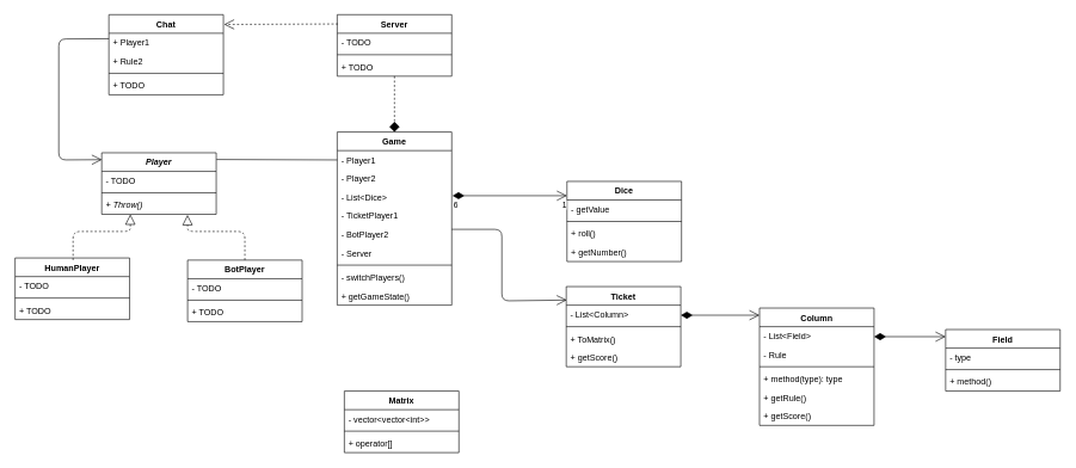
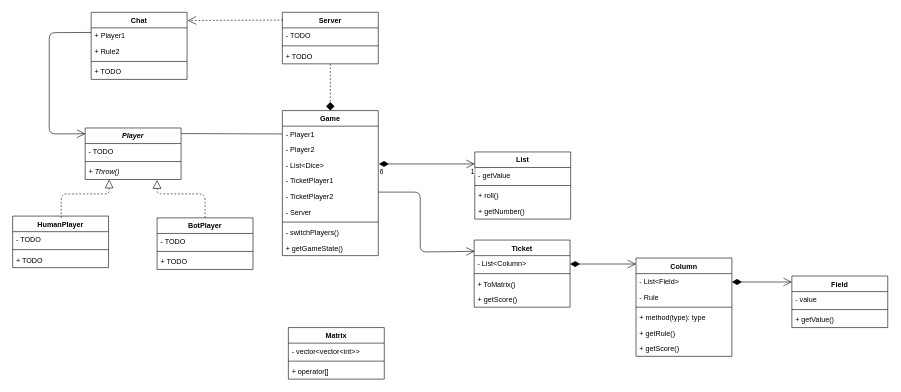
  <mxCell id="0" style=";html=1;" />
  <mxCell id="1" style=";html=1;" parent="0" />
  <mxCell id="2" value="Game" style="swimlane;fontStyle=1;align=center;verticalAlign=top;childLayout=stackLayout;horizontal=1;startSize=26;horizontalStack=0;resizeParent=1;resizeParentMax=0;resizeLast=0;collapsible=1;marginBottom=0;" parent="1" vertex="1"><mxGeometry x="470" y="184" width="160" height="242" as="geometry" /></mxCell>
  <mxCell id="3" value="- Player1&#10;" style="text;strokeColor=none;fillColor=none;align=left;verticalAlign=top;spacingLeft=4;spacingRight=4;overflow=hidden;rotatable=0;points=[[0,0.5],[1,0.5]];portConstraint=eastwest;" parent="2" vertex="1"><mxGeometry y="26" width="160" height="26" as="geometry" /></mxCell>
  <mxCell id="4" value="- Player2" style="text;strokeColor=none;fillColor=none;align=left;verticalAlign=top;spacingLeft=4;spacingRight=4;overflow=hidden;rotatable=0;points=[[0,0.5],[1,0.5]];portConstraint=eastwest;" parent="2" vertex="1"><mxGeometry y="52" width="160" height="26" as="geometry" /></mxCell>
  <mxCell id="5" value="- List&lt;Dice&gt;&#10;&#10;" style="text;strokeColor=none;fillColor=none;align=left;verticalAlign=top;spacingLeft=4;spacingRight=4;overflow=hidden;rotatable=0;points=[[0,0.5],[1,0.5]];portConstraint=eastwest;" parent="2" vertex="1"><mxGeometry y="78" width="160" height="26" as="geometry" /></mxCell>
  <mxCell id="6" value="- TicketPlayer1" style="text;strokeColor=none;fillColor=none;align=left;verticalAlign=top;spacingLeft=4;spacingRight=4;overflow=hidden;rotatable=0;points=[[0,0.5],[1,0.5]];portConstraint=eastwest;" vertex="1" parent="2"><mxGeometry y="104" width="160" height="26" as="geometry" /></mxCell>
- <mxCell id="7" value="- BotPlayer2" style="text;strokeColor=none;fillColor=none;align=left;verticalAlign=top;spacingLeft=4;spacingRight=4;overflow=hidden;rotatable=0;points=[[0,0.5],[1,0.5]];portConstraint=eastwest;" vertex="1" parent="2"><mxGeometry y="130" width="160" height="26" as="geometry" /></mxCell>
+ <mxCell id="7" value="- TicketPlayer2" style="text;strokeColor=none;fillColor=none;align=left;verticalAlign=top;spacingLeft=4;spacingRight=4;overflow=hidden;rotatable=0;points=[[0,0.5],[1,0.5]];portConstraint=eastwest;" vertex="1" parent="2"><mxGeometry y="130" width="160" height="26" as="geometry" /></mxCell>
  <mxCell id="8" value="- Server&#10;" style="text;strokeColor=none;fillColor=none;align=left;verticalAlign=top;spacingLeft=4;spacingRight=4;overflow=hidden;rotatable=0;points=[[0,0.5],[1,0.5]];portConstraint=eastwest;" parent="2" vertex="1"><mxGeometry y="156" width="160" height="26" as="geometry" /></mxCell>
  <mxCell id="9" value="" style="line;strokeWidth=1;fillColor=none;align=left;verticalAlign=middle;spacingTop=-1;spacingLeft=3;spacingRight=3;rotatable=0;labelPosition=right;points=[];portConstraint=eastwest;" parent="2" vertex="1"><mxGeometry y="182" width="160" height="8" as="geometry" /></mxCell>
  <mxCell id="10" value="- switchPlayers()" style="text;strokeColor=none;fillColor=none;align=left;verticalAlign=top;spacingLeft=4;spacingRight=4;overflow=hidden;rotatable=0;points=[[0,0.5],[1,0.5]];portConstraint=eastwest;" parent="2" vertex="1"><mxGeometry y="190" width="160" height="26" as="geometry" /></mxCell>
  <mxCell id="11" value="+ getGameState()" style="text;strokeColor=none;fillColor=none;align=left;verticalAlign=top;spacingLeft=4;spacingRight=4;overflow=hidden;rotatable=0;points=[[0,0.5],[1,0.5]];portConstraint=eastwest;" parent="2" vertex="1"><mxGeometry y="216" width="160" height="26" as="geometry" /></mxCell>
- <mxCell id="12" value="Dice" style="swimlane;fontStyle=1;align=center;verticalAlign=top;childLayout=stackLayout;horizontal=1;startSize=26;horizontalStack=0;resizeParent=1;resizeParentMax=0;resizeLast=0;collapsible=1;marginBottom=0;" parent="1" vertex="1"><mxGeometry x="791" y="253" width="160" height="112" as="geometry" /></mxCell>
+ <mxCell id="12" value="List" style="swimlane;fontStyle=1;align=center;verticalAlign=top;childLayout=stackLayout;horizontal=1;startSize=26;horizontalStack=0;resizeParent=1;resizeParentMax=0;resizeLast=0;collapsible=1;marginBottom=0;" parent="1" vertex="1"><mxGeometry x="791" y="253" width="160" height="112" as="geometry" /></mxCell>
  <mxCell id="13" value="- getValue" style="text;strokeColor=none;fillColor=none;align=left;verticalAlign=top;spacingLeft=4;spacingRight=4;overflow=hidden;rotatable=0;points=[[0,0.5],[1,0.5]];portConstraint=eastwest;" parent="12" vertex="1"><mxGeometry y="26" width="160" height="26" as="geometry" /></mxCell>
  <mxCell id="14" value="" style="line;strokeWidth=1;fillColor=none;align=left;verticalAlign=middle;spacingTop=-1;spacingLeft=3;spacingRight=3;rotatable=0;labelPosition=right;points=[];portConstraint=eastwest;" parent="12" vertex="1"><mxGeometry y="52" width="160" height="8" as="geometry" /></mxCell>
  <mxCell id="15" value="+ roll()" style="text;strokeColor=none;fillColor=none;align=left;verticalAlign=top;spacingLeft=4;spacingRight=4;overflow=hidden;rotatable=0;points=[[0,0.5],[1,0.5]];portConstraint=eastwest;" parent="12" vertex="1"><mxGeometry y="60" width="160" height="26" as="geometry" /></mxCell>
  <mxCell id="16" value="+ getNumber()" style="text;strokeColor=none;fillColor=none;align=left;verticalAlign=top;spacingLeft=4;spacingRight=4;overflow=hidden;rotatable=0;points=[[0,0.5],[1,0.5]];portConstraint=eastwest;" parent="12" vertex="1"><mxGeometry y="86" width="160" height="26" as="geometry" /></mxCell>
  <mxCell id="17" value="Server" style="swimlane;fontStyle=1;align=center;verticalAlign=top;childLayout=stackLayout;horizontal=1;startSize=26;horizontalStack=0;resizeParent=1;resizeParentMax=0;resizeLast=0;collapsible=1;marginBottom=0;" parent="1" vertex="1"><mxGeometry x="470" y="20" width="160" height="86" as="geometry" /></mxCell>
  <mxCell id="18" value="- TODO" style="text;strokeColor=none;fillColor=none;align=left;verticalAlign=top;spacingLeft=4;spacingRight=4;overflow=hidden;rotatable=0;points=[[0,0.5],[1,0.5]];portConstraint=eastwest;" parent="17" vertex="1"><mxGeometry y="26" width="160" height="26" as="geometry" /></mxCell>
  <mxCell id="19" value="" style="line;strokeWidth=1;fillColor=none;align=left;verticalAlign=middle;spacingTop=-1;spacingLeft=3;spacingRight=3;rotatable=0;labelPosition=right;points=[];portConstraint=eastwest;" parent="17" vertex="1"><mxGeometry y="52" width="160" height="8" as="geometry" /></mxCell>
  <mxCell id="20" value="+ TODO" style="text;strokeColor=none;fillColor=none;align=left;verticalAlign=top;spacingLeft=4;spacingRight=4;overflow=hidden;rotatable=0;points=[[0,0.5],[1,0.5]];portConstraint=eastwest;" parent="17" vertex="1"><mxGeometry y="60" width="160" height="26" as="geometry" /></mxCell>
  <mxCell id="21" value="Ticket&#10;" style="swimlane;fontStyle=1;align=center;verticalAlign=top;childLayout=stackLayout;horizontal=1;startSize=26;horizontalStack=0;resizeParent=1;resizeParentMax=0;resizeLast=0;collapsible=1;marginBottom=0;" parent="1" vertex="1"><mxGeometry x="790" y="400" width="160" height="112" as="geometry" /></mxCell>
  <mxCell id="22" value="- List&lt;Column&gt;" style="text;strokeColor=none;fillColor=none;align=left;verticalAlign=top;spacingLeft=4;spacingRight=4;overflow=hidden;rotatable=0;points=[[0,0.5],[1,0.5]];portConstraint=eastwest;" parent="21" vertex="1"><mxGeometry y="26" width="160" height="26" as="geometry" /></mxCell>
  <mxCell id="23" value="" style="line;strokeWidth=1;fillColor=none;align=left;verticalAlign=middle;spacingTop=-1;spacingLeft=3;spacingRight=3;rotatable=0;labelPosition=right;points=[];portConstraint=eastwest;" parent="21" vertex="1"><mxGeometry y="52" width="160" height="8" as="geometry" /></mxCell>
  <mxCell id="24" value="+ ToMatrix()" style="text;strokeColor=none;fillColor=none;align=left;verticalAlign=top;spacingLeft=4;spacingRight=4;overflow=hidden;rotatable=0;points=[[0,0.5],[1,0.5]];portConstraint=eastwest;" parent="21" vertex="1"><mxGeometry y="60" width="160" height="26" as="geometry" /></mxCell>
  <mxCell id="25" value="+ getScore()" style="text;strokeColor=none;fillColor=none;align=left;verticalAlign=top;spacingLeft=4;spacingRight=4;overflow=hidden;rotatable=0;points=[[0,0.5],[1,0.5]];portConstraint=eastwest;" parent="21" vertex="1"><mxGeometry y="86" width="160" height="26" as="geometry" /></mxCell>
  <mxCell id="26" value="Column&#10;" style="swimlane;fontStyle=1;align=center;verticalAlign=top;childLayout=stackLayout;horizontal=1;startSize=26;horizontalStack=0;resizeParent=1;resizeParentMax=0;resizeLast=0;collapsible=1;marginBottom=0;" parent="1" vertex="1"><mxGeometry x="1060" y="430" width="160" height="164" as="geometry" /></mxCell>
  <mxCell id="27" value="- List&lt;Field&gt;" style="text;strokeColor=none;fillColor=none;align=left;verticalAlign=top;spacingLeft=4;spacingRight=4;overflow=hidden;rotatable=0;points=[[0,0.5],[1,0.5]];portConstraint=eastwest;" parent="26" vertex="1"><mxGeometry y="26" width="160" height="26" as="geometry" /></mxCell>
  <mxCell id="28" value="- Rule" style="text;strokeColor=none;fillColor=none;align=left;verticalAlign=top;spacingLeft=4;spacingRight=4;overflow=hidden;rotatable=0;points=[[0,0.5],[1,0.5]];portConstraint=eastwest;" parent="26" vertex="1"><mxGeometry y="52" width="160" height="26" as="geometry" /></mxCell>
  <mxCell id="29" value="" style="line;strokeWidth=1;fillColor=none;align=left;verticalAlign=middle;spacingTop=-1;spacingLeft=3;spacingRight=3;rotatable=0;labelPosition=right;points=[];portConstraint=eastwest;" parent="26" vertex="1"><mxGeometry y="78" width="160" height="8" as="geometry" /></mxCell>
  <mxCell id="30" value="+ method(type): type" style="text;strokeColor=none;fillColor=none;align=left;verticalAlign=top;spacingLeft=4;spacingRight=4;overflow=hidden;rotatable=0;points=[[0,0.5],[1,0.5]];portConstraint=eastwest;" parent="26" vertex="1"><mxGeometry y="86" width="160" height="26" as="geometry" /></mxCell>
  <mxCell id="31" value="+ getRule()" style="text;strokeColor=none;fillColor=none;align=left;verticalAlign=top;spacingLeft=4;spacingRight=4;overflow=hidden;rotatable=0;points=[[0,0.5],[1,0.5]];portConstraint=eastwest;" parent="26" vertex="1"><mxGeometry y="112" width="160" height="26" as="geometry" /></mxCell>
  <mxCell id="32" value="+ getScore()" style="text;strokeColor=none;fillColor=none;align=left;verticalAlign=top;spacingLeft=4;spacingRight=4;overflow=hidden;rotatable=0;points=[[0,0.5],[1,0.5]];portConstraint=eastwest;" parent="26" vertex="1"><mxGeometry y="138" width="160" height="26" as="geometry" /></mxCell>
  <mxCell id="33" value="Field" style="swimlane;fontStyle=1;align=center;verticalAlign=top;childLayout=stackLayout;horizontal=1;startSize=26;horizontalStack=0;resizeParent=1;resizeParentMax=0;resizeLast=0;collapsible=1;marginBottom=0;" parent="1" vertex="1"><mxGeometry x="1320" y="460" width="160" height="86" as="geometry" /></mxCell>
- <mxCell id="34" value="- type" style="text;strokeColor=none;fillColor=none;align=left;verticalAlign=top;spacingLeft=4;spacingRight=4;overflow=hidden;rotatable=0;points=[[0,0.5],[1,0.5]];portConstraint=eastwest;" parent="33" vertex="1"><mxGeometry y="26" width="160" height="26" as="geometry" /></mxCell>
+ <mxCell id="34" value="- value" style="text;strokeColor=none;fillColor=none;align=left;verticalAlign=top;spacingLeft=4;spacingRight=4;overflow=hidden;rotatable=0;points=[[0,0.5],[1,0.5]];portConstraint=eastwest;" parent="33" vertex="1"><mxGeometry y="26" width="160" height="26" as="geometry" /></mxCell>
  <mxCell id="35" value="" style="line;strokeWidth=1;fillColor=none;align=left;verticalAlign=middle;spacingTop=-1;spacingLeft=3;spacingRight=3;rotatable=0;labelPosition=right;points=[];portConstraint=eastwest;" parent="33" vertex="1"><mxGeometry y="52" width="160" height="8" as="geometry" /></mxCell>
- <mxCell id="36" value="+ method()" style="text;strokeColor=none;fillColor=none;align=left;verticalAlign=top;spacingLeft=4;spacingRight=4;overflow=hidden;rotatable=0;points=[[0,0.5],[1,0.5]];portConstraint=eastwest;" parent="33" vertex="1"><mxGeometry y="60" width="160" height="26" as="geometry" /></mxCell>
+ <mxCell id="36" value="+ getValue()" style="text;strokeColor=none;fillColor=none;align=left;verticalAlign=top;spacingLeft=4;spacingRight=4;overflow=hidden;rotatable=0;points=[[0,0.5],[1,0.5]];portConstraint=eastwest;" parent="33" vertex="1"><mxGeometry y="60" width="160" height="26" as="geometry" /></mxCell>
  <mxCell id="37" value="Chat" style="swimlane;fontStyle=1;align=center;verticalAlign=top;childLayout=stackLayout;horizontal=1;startSize=26;horizontalStack=0;resizeParent=1;resizeParentMax=0;resizeLast=0;collapsible=1;marginBottom=0;" parent="1" vertex="1"><mxGeometry x="151" y="20" width="160" height="112" as="geometry" /></mxCell>
  <mxCell id="38" value="+ Player1" style="text;strokeColor=none;fillColor=none;align=left;verticalAlign=top;spacingLeft=4;spacingRight=4;overflow=hidden;rotatable=0;points=[[0,0.5],[1,0.5]];portConstraint=eastwest;" parent="37" vertex="1"><mxGeometry y="26" width="160" height="26" as="geometry" /></mxCell>
  <mxCell id="39" value="+ Rule2" style="text;strokeColor=none;fillColor=none;align=left;verticalAlign=top;spacingLeft=4;spacingRight=4;overflow=hidden;rotatable=0;points=[[0,0.5],[1,0.5]];portConstraint=eastwest;" parent="37" vertex="1"><mxGeometry y="52" width="160" height="26" as="geometry" /></mxCell>
  <mxCell id="40" value="" style="line;strokeWidth=1;fillColor=none;align=left;verticalAlign=middle;spacingTop=-1;spacingLeft=3;spacingRight=3;rotatable=0;labelPosition=right;points=[];portConstraint=eastwest;" parent="37" vertex="1"><mxGeometry y="78" width="160" height="8" as="geometry" /></mxCell>
  <mxCell id="41" value="+ TODO" style="text;strokeColor=none;fillColor=none;align=left;verticalAlign=top;spacingLeft=4;spacingRight=4;overflow=hidden;rotatable=0;points=[[0,0.5],[1,0.5]];portConstraint=eastwest;" parent="37" vertex="1"><mxGeometry y="86" width="160" height="26" as="geometry" /></mxCell>
  <mxCell id="42" value="HumanPlayer" style="swimlane;fontStyle=1;align=center;verticalAlign=top;childLayout=stackLayout;horizontal=1;startSize=26;horizontalStack=0;resizeParent=1;resizeParentMax=0;resizeLast=0;collapsible=1;marginBottom=0;" parent="1" vertex="1"><mxGeometry x="20" y="360" width="160" height="86" as="geometry" /></mxCell>
  <mxCell id="43" value="- TODO" style="text;strokeColor=none;fillColor=none;align=left;verticalAlign=top;spacingLeft=4;spacingRight=4;overflow=hidden;rotatable=0;points=[[0,0.5],[1,0.5]];portConstraint=eastwest;" parent="42" vertex="1"><mxGeometry y="26" width="160" height="26" as="geometry" /></mxCell>
  <mxCell id="44" value="" style="line;strokeWidth=1;fillColor=none;align=left;verticalAlign=middle;spacingTop=-1;spacingLeft=3;spacingRight=3;rotatable=0;labelPosition=right;points=[];portConstraint=eastwest;" parent="42" vertex="1"><mxGeometry y="52" width="160" height="8" as="geometry" /></mxCell>
  <mxCell id="45" value="+ TODO" style="text;strokeColor=none;fillColor=none;align=left;verticalAlign=top;spacingLeft=4;spacingRight=4;overflow=hidden;rotatable=0;points=[[0,0.5],[1,0.5]];portConstraint=eastwest;" parent="42" vertex="1"><mxGeometry y="60" width="160" height="26" as="geometry" /></mxCell>
  <mxCell id="46" value="BotPlayer" style="swimlane;fontStyle=1;align=center;verticalAlign=top;childLayout=stackLayout;horizontal=1;startSize=26;horizontalStack=0;resizeParent=1;resizeParentMax=0;resizeLast=0;collapsible=1;marginBottom=0;" parent="1" vertex="1"><mxGeometry x="261" y="363" width="160" height="86" as="geometry" /></mxCell>
  <mxCell id="47" value="- TODO" style="text;strokeColor=none;fillColor=none;align=left;verticalAlign=top;spacingLeft=4;spacingRight=4;overflow=hidden;rotatable=0;points=[[0,0.5],[1,0.5]];portConstraint=eastwest;" parent="46" vertex="1"><mxGeometry y="26" width="160" height="26" as="geometry" /></mxCell>
  <mxCell id="48" value="" style="line;strokeWidth=1;fillColor=none;align=left;verticalAlign=middle;spacingTop=-1;spacingLeft=3;spacingRight=3;rotatable=0;labelPosition=right;points=[];portConstraint=eastwest;" parent="46" vertex="1"><mxGeometry y="52" width="160" height="8" as="geometry" /></mxCell>
  <mxCell id="49" value="+ TODO" style="text;strokeColor=none;fillColor=none;align=left;verticalAlign=top;spacingLeft=4;spacingRight=4;overflow=hidden;rotatable=0;points=[[0,0.5],[1,0.5]];portConstraint=eastwest;" parent="46" vertex="1"><mxGeometry y="60" width="160" height="26" as="geometry" /></mxCell>
  <mxCell id="50" value="Player" style="swimlane;fontStyle=3;align=center;verticalAlign=top;childLayout=stackLayout;horizontal=1;startSize=26;horizontalStack=0;resizeParent=1;resizeParentMax=0;resizeLast=0;collapsible=1;marginBottom=0;" parent="1" vertex="1"><mxGeometry x="141" y="213" width="160" height="86" as="geometry" /></mxCell>
  <mxCell id="51" value="- TODO" style="text;strokeColor=none;fillColor=none;align=left;verticalAlign=top;spacingLeft=4;spacingRight=4;overflow=hidden;rotatable=0;points=[[0,0.5],[1,0.5]];portConstraint=eastwest;" parent="50" vertex="1"><mxGeometry y="26" width="160" height="26" as="geometry" /></mxCell>
  <mxCell id="52" value="" style="line;strokeWidth=1;fillColor=none;align=left;verticalAlign=middle;spacingTop=-1;spacingLeft=3;spacingRight=3;rotatable=0;labelPosition=right;points=[];portConstraint=eastwest;" parent="50" vertex="1"><mxGeometry y="52" width="160" height="8" as="geometry" /></mxCell>
  <mxCell id="53" value="+ Throw()" style="text;strokeColor=none;fillColor=none;align=left;verticalAlign=top;spacingLeft=4;spacingRight=4;overflow=hidden;rotatable=0;points=[[0,0.5],[1,0.5]];portConstraint=eastwest;fontStyle=2" parent="50" vertex="1"><mxGeometry y="60" width="160" height="26" as="geometry" /></mxCell>
  <mxCell id="54" value="" style="endArrow=block;dashed=1;endFill=0;endSize=12;html=1;entryX=0.25;entryY=1.001;entryDx=0;entryDy=0;entryPerimeter=0;" parent="1" target="53" edge="1"><mxGeometry width="160" relative="1" as="geometry"><mxPoint x="101" y="363" as="sourcePoint" /><mxPoint x="221" y="323" as="targetPoint" /><Array as="points"><mxPoint x="101" y="323" /><mxPoint x="181" y="323" /></Array></mxGeometry></mxCell>
  <mxCell id="55" value="" style="endArrow=block;dashed=1;endFill=0;endSize=12;html=1;entryX=0.749;entryY=1.031;entryDx=0;entryDy=0;entryPerimeter=0;" parent="1" target="53" edge="1"><mxGeometry width="160" relative="1" as="geometry"><mxPoint x="341" y="363" as="sourcePoint" /><mxPoint x="251" y="323" as="targetPoint" /><Array as="points"><mxPoint x="341" y="323" /><mxPoint x="261" y="323" /></Array></mxGeometry></mxCell>
  <mxCell id="56" value="" style="endArrow=open;html=1;endSize=12;startArrow=diamondThin;startSize=14;startFill=1;edgeStyle=orthogonalEdgeStyle;strokeColor=#000000;" parent="1" edge="1"><mxGeometry relative="1" as="geometry"><mxPoint x="631" y="273" as="sourcePoint" /><mxPoint x="791" y="273" as="targetPoint" /></mxGeometry></mxCell>
  <mxCell id="57" value="6" style="edgeLabel;resizable=0;html=1;align=left;verticalAlign=top;" parent="56" connectable="0" vertex="1"><mxGeometry x="-1" relative="1" as="geometry" /></mxCell>
  <mxCell id="58" value="1" style="edgeLabel;resizable=0;html=1;align=right;verticalAlign=top;" parent="56" connectable="0" vertex="1"><mxGeometry x="1" relative="1" as="geometry" /></mxCell>
  <mxCell id="59" value="" style="endArrow=none;endFill=1;endSize=12;html=1;strokeColor=#000000;exitX=0;exitY=0.5;exitDx=0;exitDy=0;entryX=1.002;entryY=0.109;entryDx=0;entryDy=0;entryPerimeter=0;" parent="1" source="3" target="50" edge="1"><mxGeometry width="160" relative="1" as="geometry"><mxPoint x="331" y="223" as="sourcePoint" /><mxPoint x="311" y="223" as="targetPoint" /></mxGeometry></mxCell>
  <mxCell id="60" value="" style="endArrow=diamond;endSize=12;dashed=1;html=1;strokeColor=#000000;entryX=0.5;entryY=0;entryDx=0;entryDy=0;exitX=0.5;exitY=1;exitDx=0;exitDy=0;" parent="1" source="17" target="2" edge="1"><mxGeometry width="160" relative="1" as="geometry"><mxPoint x="550" y="83" as="sourcePoint" /><mxPoint x="551" y="83" as="targetPoint" /><Array as="points" /></mxGeometry></mxCell>
  <mxCell id="61" value="" style="endArrow=open;endFill=1;endSize=12;html=1;strokeColor=#000000;exitX=0;exitY=0.5;exitDx=0;exitDy=0;entryX=0.002;entryY=0.112;entryDx=0;entryDy=0;entryPerimeter=0;" parent="1" target="50" edge="1"><mxGeometry width="160" relative="1" as="geometry"><mxPoint x="151" y="53.63" as="sourcePoint" /><mxPoint x="131" y="223" as="targetPoint" /><Array as="points"><mxPoint x="81" y="54" /><mxPoint x="81" y="223" /></Array></mxGeometry></mxCell>
  <mxCell id="62" value="" style="endArrow=open;endSize=12;dashed=1;html=1;strokeColor=#000000;entryX=1.006;entryY=0.122;entryDx=0;entryDy=0;entryPerimeter=0;" parent="1" target="37" edge="1"><mxGeometry width="160" relative="1" as="geometry"><mxPoint x="471" y="33" as="sourcePoint" /><mxPoint x="321" y="33" as="targetPoint" /></mxGeometry></mxCell>
  <mxCell id="63" value="" style="endArrow=open;html=1;endSize=12;startArrow=diamondThin;startSize=14;startFill=1;edgeStyle=orthogonalEdgeStyle;strokeColor=#000000;" parent="1" edge="1"><mxGeometry relative="1" as="geometry"><mxPoint x="950" y="440" as="sourcePoint" /><mxPoint x="1060" y="440" as="targetPoint" /></mxGeometry></mxCell>
  <mxCell id="64" value="" style="endArrow=open;html=1;endSize=12;startArrow=diamondThin;startSize=14;startFill=1;edgeStyle=orthogonalEdgeStyle;strokeColor=#000000;" parent="1" edge="1"><mxGeometry relative="1" as="geometry"><mxPoint x="1220" y="470" as="sourcePoint" /><mxPoint x="1320" y="470" as="targetPoint" /></mxGeometry></mxCell>
  <mxCell id="65" value="" style="endArrow=open;endFill=1;endSize=12;html=1;entryX=0.005;entryY=0.168;entryDx=0;entryDy=0;entryPerimeter=0;" edge="1" parent="1" target="21"><mxGeometry width="160" relative="1" as="geometry"><mxPoint x="630" y="320" as="sourcePoint" /><mxPoint x="700" y="450" as="targetPoint" /><Array as="points"><mxPoint x="700" y="320" /><mxPoint x="700" y="420" /></Array></mxGeometry></mxCell>
  <mxCell id="66" value="Matrix" style="swimlane;fontStyle=1;align=center;verticalAlign=top;childLayout=stackLayout;horizontal=1;startSize=26;horizontalStack=0;resizeParent=1;resizeParentMax=0;resizeLast=0;collapsible=1;marginBottom=0;" vertex="1" parent="1"><mxGeometry x="480" y="546" width="160" height="86" as="geometry" /></mxCell>
  <mxCell id="67" value="- vector&lt;vector&lt;int&gt;&gt;" style="text;strokeColor=none;fillColor=none;align=left;verticalAlign=top;spacingLeft=4;spacingRight=4;overflow=hidden;rotatable=0;points=[[0,0.5],[1,0.5]];portConstraint=eastwest;" vertex="1" parent="66"><mxGeometry y="26" width="160" height="26" as="geometry" /></mxCell>
  <mxCell id="68" value="" style="line;strokeWidth=1;fillColor=none;align=left;verticalAlign=middle;spacingTop=-1;spacingLeft=3;spacingRight=3;rotatable=0;labelPosition=right;points=[];portConstraint=eastwest;" vertex="1" parent="66"><mxGeometry y="52" width="160" height="8" as="geometry" /></mxCell>
  <mxCell id="69" value="+ operator[]" style="text;strokeColor=none;fillColor=none;align=left;verticalAlign=top;spacingLeft=4;spacingRight=4;overflow=hidden;rotatable=0;points=[[0,0.5],[1,0.5]];portConstraint=eastwest;" vertex="1" parent="66"><mxGeometry y="60" width="160" height="26" as="geometry" /></mxCell>
